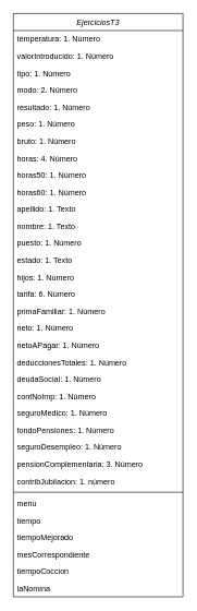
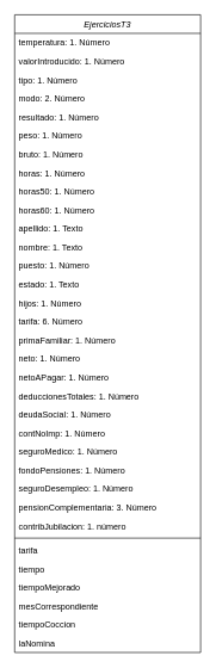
  <mxCell id="0" />
  <mxCell id="1" parent="0" />
  <mxCell id="2" value="EjerciciosT3" style="swimlane;fontStyle=2;align=center;verticalAlign=top;childLayout=stackLayout;horizontal=1;startSize=26;horizontalStack=0;resizeParent=1;resizeLast=0;collapsible=1;marginBottom=0;rounded=0;shadow=0;strokeWidth=1;" parent="1" vertex="1"><mxGeometry x="20" y="20" width="260" height="892" as="geometry"><mxRectangle x="230" y="140" width="160" height="26" as="alternateBounds" /></mxGeometry></mxCell>
  <mxCell id="3" value="temperatura: 1. Número" style="text;align=left;verticalAlign=top;spacingLeft=4;spacingRight=4;overflow=hidden;rotatable=0;points=[[0,0.5],[1,0.5]];portConstraint=eastwest;rounded=0;shadow=0;html=0;" parent="2" vertex="1"><mxGeometry y="26" width="260" height="26" as="geometry" /></mxCell>
  <mxCell id="4" value="valorIntroducido: 1. Número&#10;" style="text;align=left;verticalAlign=top;spacingLeft=4;spacingRight=4;overflow=hidden;rotatable=0;points=[[0,0.5],[1,0.5]];portConstraint=eastwest;rounded=0;shadow=0;html=0;" parent="2" vertex="1"><mxGeometry y="52" width="260" height="26" as="geometry" /></mxCell>
  <mxCell id="5" value="tipo: 1. Número" style="text;strokeColor=none;fillColor=none;align=left;verticalAlign=middle;spacingLeft=4;spacingRight=4;overflow=hidden;rotatable=0;points=[[0,0.5],[1,0.5]];portConstraint=eastwest;" vertex="1" parent="2"><mxGeometry y="78" width="260" height="26" as="geometry" /></mxCell>
  <mxCell id="6" value="modo: 2. Número" style="text;strokeColor=none;fillColor=none;align=left;verticalAlign=middle;spacingLeft=4;spacingRight=4;overflow=hidden;rotatable=0;points=[[0,0.5],[1,0.5]];portConstraint=eastwest;" vertex="1" parent="2"><mxGeometry y="104" width="260" height="26" as="geometry" /></mxCell>
  <mxCell id="7" value="resultado: 1. Número" style="text;strokeColor=none;fillColor=none;align=left;verticalAlign=middle;spacingLeft=4;spacingRight=4;overflow=hidden;rotatable=0;points=[[0,0.5],[1,0.5]];portConstraint=eastwest;" vertex="1" parent="2"><mxGeometry y="130" width="260" height="26" as="geometry" /></mxCell>
  <mxCell id="8" value="peso: 1. Número" style="text;strokeColor=none;fillColor=none;align=left;verticalAlign=middle;spacingLeft=4;spacingRight=4;overflow=hidden;rotatable=0;points=[[0,0.5],[1,0.5]];portConstraint=eastwest;" vertex="1" parent="2"><mxGeometry y="156" width="260" height="26" as="geometry" /></mxCell>
  <mxCell id="9" value="bruto: 1. Número" style="text;strokeColor=none;fillColor=none;align=left;verticalAlign=middle;spacingLeft=4;spacingRight=4;overflow=hidden;rotatable=0;points=[[0,0.5],[1,0.5]];portConstraint=eastwest;" vertex="1" parent="2"><mxGeometry y="182" width="260" height="26" as="geometry" /></mxCell>
- <mxCell id="10" value="horas: 4. Número" style="text;strokeColor=none;fillColor=none;align=left;verticalAlign=middle;spacingLeft=4;spacingRight=4;overflow=hidden;rotatable=0;points=[[0,0.5],[1,0.5]];portConstraint=eastwest;" vertex="1" parent="2"><mxGeometry y="208" width="260" height="26" as="geometry" /></mxCell>
+ <mxCell id="10" value="horas: 1. Número" style="text;strokeColor=none;fillColor=none;align=left;verticalAlign=middle;spacingLeft=4;spacingRight=4;overflow=hidden;rotatable=0;points=[[0,0.5],[1,0.5]];portConstraint=eastwest;" vertex="1" parent="2"><mxGeometry y="208" width="260" height="26" as="geometry" /></mxCell>
  <mxCell id="11" value="horas50: 1. Número" style="text;strokeColor=none;fillColor=none;align=left;verticalAlign=middle;spacingLeft=4;spacingRight=4;overflow=hidden;rotatable=0;points=[[0,0.5],[1,0.5]];portConstraint=eastwest;" vertex="1" parent="2"><mxGeometry y="234" width="260" height="26" as="geometry" /></mxCell>
  <mxCell id="12" value="horas60: 1. Número" style="text;strokeColor=none;fillColor=none;align=left;verticalAlign=middle;spacingLeft=4;spacingRight=4;overflow=hidden;rotatable=0;points=[[0,0.5],[1,0.5]];portConstraint=eastwest;" vertex="1" parent="2"><mxGeometry y="260" width="260" height="26" as="geometry" /></mxCell>
  <mxCell id="13" value="apellido: 1. Texto" style="text;strokeColor=none;fillColor=none;align=left;verticalAlign=middle;spacingLeft=4;spacingRight=4;overflow=hidden;rotatable=0;points=[[0,0.5],[1,0.5]];portConstraint=eastwest;" vertex="1" parent="2"><mxGeometry y="286" width="260" height="26" as="geometry" /></mxCell>
  <mxCell id="14" value="nombre: 1. Texto" style="text;strokeColor=none;fillColor=none;align=left;verticalAlign=middle;spacingLeft=4;spacingRight=4;overflow=hidden;rotatable=0;points=[[0,0.5],[1,0.5]];portConstraint=eastwest;" vertex="1" parent="2"><mxGeometry y="312" width="260" height="26" as="geometry" /></mxCell>
  <mxCell id="15" value="puesto: 1. Número" style="text;strokeColor=none;fillColor=none;align=left;verticalAlign=middle;spacingLeft=4;spacingRight=4;overflow=hidden;rotatable=0;points=[[0,0.5],[1,0.5]];portConstraint=eastwest;" vertex="1" parent="2"><mxGeometry y="338" width="260" height="26" as="geometry" /></mxCell>
  <mxCell id="16" value="estado: 1. Texto" style="text;strokeColor=none;fillColor=none;align=left;verticalAlign=middle;spacingLeft=4;spacingRight=4;overflow=hidden;rotatable=0;points=[[0,0.5],[1,0.5]];portConstraint=eastwest;" vertex="1" parent="2"><mxGeometry y="364" width="260" height="26" as="geometry" /></mxCell>
  <mxCell id="17" value="hijos: 1. Número" style="text;strokeColor=none;fillColor=none;align=left;verticalAlign=middle;spacingLeft=4;spacingRight=4;overflow=hidden;rotatable=0;points=[[0,0.5],[1,0.5]];portConstraint=eastwest;" vertex="1" parent="2"><mxGeometry y="390" width="260" height="26" as="geometry" /></mxCell>
  <mxCell id="18" value="tarifa: 6. Número" style="text;strokeColor=none;fillColor=none;align=left;verticalAlign=middle;spacingLeft=4;spacingRight=4;overflow=hidden;rotatable=0;points=[[0,0.5],[1,0.5]];portConstraint=eastwest;" vertex="1" parent="2"><mxGeometry y="416" width="260" height="26" as="geometry" /></mxCell>
  <mxCell id="19" value="primaFamiliar: 1. Número" style="text;strokeColor=none;fillColor=none;align=left;verticalAlign=middle;spacingLeft=4;spacingRight=4;overflow=hidden;rotatable=0;points=[[0,0.5],[1,0.5]];portConstraint=eastwest;" vertex="1" parent="2"><mxGeometry y="442" width="260" height="26" as="geometry" /></mxCell>
  <mxCell id="20" value="neto: 1. Número" style="text;strokeColor=none;fillColor=none;align=left;verticalAlign=middle;spacingLeft=4;spacingRight=4;overflow=hidden;rotatable=0;points=[[0,0.5],[1,0.5]];portConstraint=eastwest;" vertex="1" parent="2"><mxGeometry y="468" width="260" height="26" as="geometry" /></mxCell>
  <mxCell id="21" value="netoAPagar: 1. Número" style="text;strokeColor=none;fillColor=none;align=left;verticalAlign=middle;spacingLeft=4;spacingRight=4;overflow=hidden;rotatable=0;points=[[0,0.5],[1,0.5]];portConstraint=eastwest;" vertex="1" parent="2"><mxGeometry y="494" width="260" height="26" as="geometry" /></mxCell>
  <mxCell id="22" value="deduccionesTotales: 1. Número" style="text;strokeColor=none;fillColor=none;align=left;verticalAlign=middle;spacingLeft=4;spacingRight=4;overflow=hidden;rotatable=0;points=[[0,0.5],[1,0.5]];portConstraint=eastwest;" vertex="1" parent="2"><mxGeometry y="520" width="260" height="26" as="geometry" /></mxCell>
  <mxCell id="23" value="deudaSocial: 1. Número" style="text;strokeColor=none;fillColor=none;align=left;verticalAlign=middle;spacingLeft=4;spacingRight=4;overflow=hidden;rotatable=0;points=[[0,0.5],[1,0.5]];portConstraint=eastwest;" vertex="1" parent="2"><mxGeometry y="546" width="260" height="26" as="geometry" /></mxCell>
  <mxCell id="24" value="contNoImp: 1. Número" style="text;strokeColor=none;fillColor=none;align=left;verticalAlign=middle;spacingLeft=4;spacingRight=4;overflow=hidden;rotatable=0;points=[[0,0.5],[1,0.5]];portConstraint=eastwest;" vertex="1" parent="2"><mxGeometry y="572" width="260" height="26" as="geometry" /></mxCell>
  <mxCell id="25" value="seguroMedico: 1. Número" style="text;strokeColor=none;fillColor=none;align=left;verticalAlign=middle;spacingLeft=4;spacingRight=4;overflow=hidden;rotatable=0;points=[[0,0.5],[1,0.5]];portConstraint=eastwest;" vertex="1" parent="2"><mxGeometry y="598" width="260" height="26" as="geometry" /></mxCell>
  <mxCell id="26" value="fondoPensiones: 1. Número" style="text;strokeColor=none;fillColor=none;align=left;verticalAlign=middle;spacingLeft=4;spacingRight=4;overflow=hidden;rotatable=0;points=[[0,0.5],[1,0.5]];portConstraint=eastwest;" vertex="1" parent="2"><mxGeometry y="624" width="260" height="26" as="geometry" /></mxCell>
  <mxCell id="27" value="seguroDesempleo: 1. Número" style="text;strokeColor=none;fillColor=none;align=left;verticalAlign=middle;spacingLeft=4;spacingRight=4;overflow=hidden;rotatable=0;points=[[0,0.5],[1,0.5]];portConstraint=eastwest;" vertex="1" parent="2"><mxGeometry y="650" width="260" height="26" as="geometry" /></mxCell>
  <mxCell id="28" value="pensionComplementaria: 3. Número" style="text;strokeColor=none;fillColor=none;align=left;verticalAlign=middle;spacingLeft=4;spacingRight=4;overflow=hidden;rotatable=0;points=[[0,0.5],[1,0.5]];portConstraint=eastwest;" vertex="1" parent="2"><mxGeometry y="676" width="260" height="26" as="geometry" /></mxCell>
  <mxCell id="29" value="contribJubilacion: 1. número" style="text;strokeColor=none;fillColor=none;align=left;verticalAlign=middle;spacingLeft=4;spacingRight=4;overflow=hidden;rotatable=0;points=[[0,0.5],[1,0.5]];portConstraint=eastwest;" vertex="1" parent="2"><mxGeometry y="702" width="260" height="26" as="geometry" /></mxCell>
  <mxCell id="30" value="" style="line;html=1;strokeWidth=1;align=left;verticalAlign=middle;spacingTop=-1;spacingLeft=3;spacingRight=3;rotatable=0;labelPosition=right;points=[];portConstraint=eastwest;" parent="2" vertex="1"><mxGeometry y="728" width="260" height="8" as="geometry" /></mxCell>
- <mxCell id="31" value="menu" style="text;align=left;verticalAlign=top;spacingLeft=4;spacingRight=4;overflow=hidden;rotatable=0;points=[[0,0.5],[1,0.5]];portConstraint=eastwest;" parent="2" vertex="1"><mxGeometry y="736" width="260" height="26" as="geometry" /></mxCell>
+ <mxCell id="31" value="tarifa" style="text;align=left;verticalAlign=top;spacingLeft=4;spacingRight=4;overflow=hidden;rotatable=0;points=[[0,0.5],[1,0.5]];portConstraint=eastwest;" parent="2" vertex="1"><mxGeometry y="736" width="260" height="26" as="geometry" /></mxCell>
  <mxCell id="32" value="tiempo" style="text;align=left;verticalAlign=top;spacingLeft=4;spacingRight=4;overflow=hidden;rotatable=0;points=[[0,0.5],[1,0.5]];portConstraint=eastwest;" vertex="1" parent="2"><mxGeometry y="762" width="260" height="26" as="geometry" /></mxCell>
  <mxCell id="33" value="tiempoMejorado" style="text;align=left;verticalAlign=top;spacingLeft=4;spacingRight=4;overflow=hidden;rotatable=0;points=[[0,0.5],[1,0.5]];portConstraint=eastwest;" vertex="1" parent="2"><mxGeometry y="788" width="260" height="26" as="geometry" /></mxCell>
  <mxCell id="34" value="mesCorrespondiente" style="text;align=left;verticalAlign=top;spacingLeft=4;spacingRight=4;overflow=hidden;rotatable=0;points=[[0,0.5],[1,0.5]];portConstraint=eastwest;" vertex="1" parent="2"><mxGeometry y="814" width="260" height="26" as="geometry" /></mxCell>
  <mxCell id="35" value="tiempoCoccion" style="text;align=left;verticalAlign=top;spacingLeft=4;spacingRight=4;overflow=hidden;rotatable=0;points=[[0,0.5],[1,0.5]];portConstraint=eastwest;" vertex="1" parent="2"><mxGeometry y="840" width="260" height="26" as="geometry" /></mxCell>
  <mxCell id="36" value="laNomina" style="text;align=left;verticalAlign=top;spacingLeft=4;spacingRight=4;overflow=hidden;rotatable=0;points=[[0,0.5],[1,0.5]];portConstraint=eastwest;" vertex="1" parent="2"><mxGeometry y="866" width="260" height="26" as="geometry" /></mxCell>
